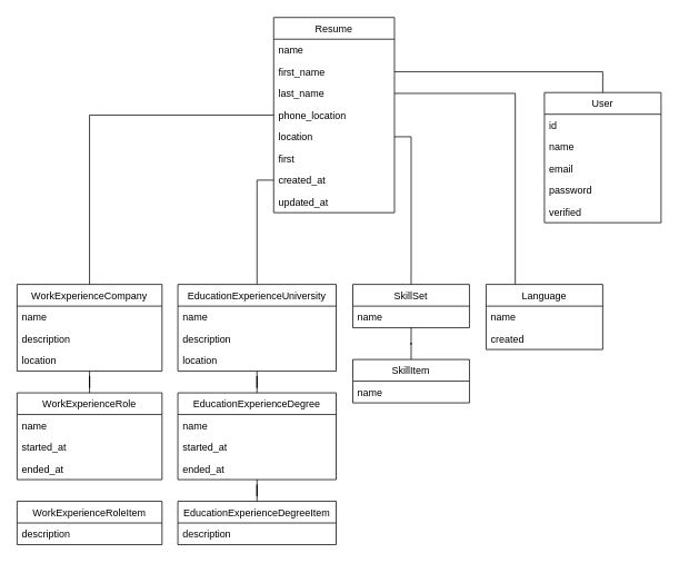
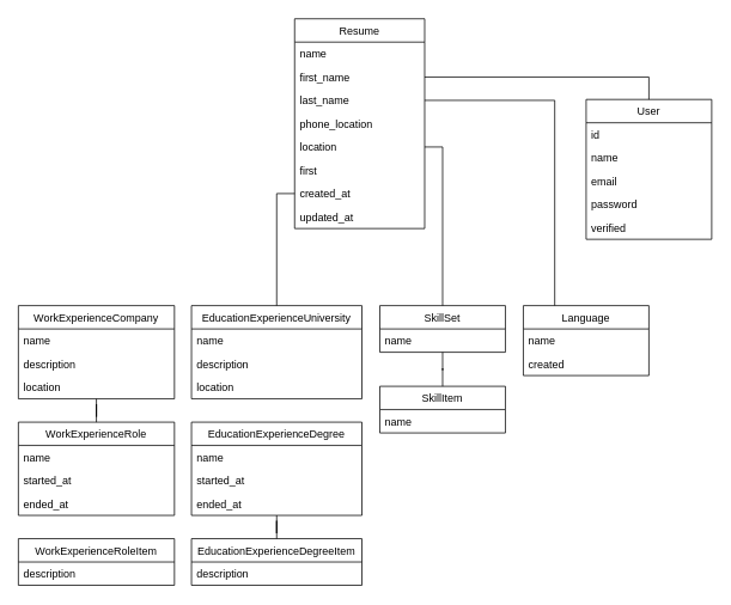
  <mxCell id="0" />
  <mxCell id="1" parent="0" />
  <mxCell id="2" value="User" style="swimlane;fontStyle=0;childLayout=stackLayout;horizontal=1;startSize=26;fillColor=none;horizontalStack=0;resizeParent=1;resizeParentMax=0;resizeLast=0;collapsible=1;marginBottom=0;" parent="1" vertex="1"><mxGeometry x="653" y="110" width="140" height="156" as="geometry" /></mxCell>
  <mxCell id="3" value="id" style="text;strokeColor=none;fillColor=none;align=left;verticalAlign=top;spacingLeft=4;spacingRight=4;overflow=hidden;rotatable=0;points=[[0,0.5],[1,0.5]];portConstraint=eastwest;" parent="2" vertex="1"><mxGeometry y="26" width="140" height="26" as="geometry" /></mxCell>
  <mxCell id="4" value="name" style="text;strokeColor=none;fillColor=none;align=left;verticalAlign=top;spacingLeft=4;spacingRight=4;overflow=hidden;rotatable=0;points=[[0,0.5],[1,0.5]];portConstraint=eastwest;" parent="2" vertex="1"><mxGeometry y="52" width="140" height="26" as="geometry" /></mxCell>
  <mxCell id="5" value="email" style="text;strokeColor=none;fillColor=none;align=left;verticalAlign=top;spacingLeft=4;spacingRight=4;overflow=hidden;rotatable=0;points=[[0,0.5],[1,0.5]];portConstraint=eastwest;" parent="2" vertex="1"><mxGeometry y="78" width="140" height="26" as="geometry" /></mxCell>
  <mxCell id="6" value="password" style="text;strokeColor=none;fillColor=none;align=left;verticalAlign=top;spacingLeft=4;spacingRight=4;overflow=hidden;rotatable=0;points=[[0,0.5],[1,0.5]];portConstraint=eastwest;" parent="2" vertex="1"><mxGeometry y="104" width="140" height="26" as="geometry" /></mxCell>
  <mxCell id="7" value="verified" style="text;strokeColor=none;fillColor=none;align=left;verticalAlign=top;spacingLeft=4;spacingRight=4;overflow=hidden;rotatable=0;points=[[0,0.5],[1,0.5]];portConstraint=eastwest;" parent="2" vertex="1"><mxGeometry y="130" width="140" height="26" as="geometry" /></mxCell>
- <mxCell id="8" style="edgeStyle=orthogonalEdgeStyle;rounded=0;orthogonalLoop=1;jettySize=auto;html=1;entryX=0.5;entryY=0;entryDx=0;entryDy=0;endArrow=none;endFill=0;strokeColor=#000000;" parent="1" source="9" target="19" edge="1"><mxGeometry relative="1" as="geometry" /></mxCell>
  <mxCell id="9" value="Resume" style="swimlane;fontStyle=0;childLayout=stackLayout;horizontal=1;startSize=26;fillColor=none;horizontalStack=0;resizeParent=1;resizeParentMax=0;resizeLast=0;collapsible=1;marginBottom=0;" parent="1" vertex="1"><mxGeometry x="328" y="20" width="145" height="234" as="geometry" /></mxCell>
  <mxCell id="10" value="name" style="text;strokeColor=none;fillColor=none;align=left;verticalAlign=top;spacingLeft=4;spacingRight=4;overflow=hidden;rotatable=0;points=[[0,0.5],[1,0.5]];portConstraint=eastwest;" parent="9" vertex="1"><mxGeometry y="26" width="145" height="26" as="geometry" /></mxCell>
  <mxCell id="11" value="first_name" style="text;strokeColor=none;fillColor=none;align=left;verticalAlign=top;spacingLeft=4;spacingRight=4;overflow=hidden;rotatable=0;points=[[0,0.5],[1,0.5]];portConstraint=eastwest;" parent="9" vertex="1"><mxGeometry y="52" width="145" height="26" as="geometry" /></mxCell>
  <mxCell id="12" value="last_name" style="text;strokeColor=none;fillColor=none;align=left;verticalAlign=top;spacingLeft=4;spacingRight=4;overflow=hidden;rotatable=0;points=[[0,0.5],[1,0.5]];portConstraint=eastwest;" parent="9" vertex="1"><mxGeometry y="78" width="145" height="26" as="geometry" /></mxCell>
  <mxCell id="13" value="phone_location" style="text;strokeColor=none;fillColor=none;align=left;verticalAlign=top;spacingLeft=4;spacingRight=4;overflow=hidden;rotatable=0;points=[[0,0.5],[1,0.5]];portConstraint=eastwest;" parent="9" vertex="1"><mxGeometry y="104" width="145" height="26" as="geometry" /></mxCell>
  <mxCell id="14" value="location" style="text;strokeColor=none;fillColor=none;align=left;verticalAlign=top;spacingLeft=4;spacingRight=4;overflow=hidden;rotatable=0;points=[[0,0.5],[1,0.5]];portConstraint=eastwest;" parent="9" vertex="1"><mxGeometry y="130" width="145" height="26" as="geometry" /></mxCell>
  <mxCell id="15" value="first" style="text;strokeColor=none;fillColor=none;align=left;verticalAlign=top;spacingLeft=4;spacingRight=4;overflow=hidden;rotatable=0;points=[[0,0.5],[1,0.5]];portConstraint=eastwest;" parent="9" vertex="1"><mxGeometry y="156" width="145" height="26" as="geometry" /></mxCell>
  <mxCell id="16" value="created_at" style="text;strokeColor=none;fillColor=none;align=left;verticalAlign=top;spacingLeft=4;spacingRight=4;overflow=hidden;rotatable=0;points=[[0,0.5],[1,0.5]];portConstraint=eastwest;" parent="9" vertex="1"><mxGeometry y="182" width="145" height="26" as="geometry" /></mxCell>
  <mxCell id="17" value="updated_at" style="text;strokeColor=none;fillColor=none;align=left;verticalAlign=top;spacingLeft=4;spacingRight=4;overflow=hidden;rotatable=0;points=[[0,0.5],[1,0.5]];portConstraint=eastwest;" parent="9" vertex="1"><mxGeometry y="208" width="145" height="26" as="geometry" /></mxCell>
  <mxCell id="18" style="edgeStyle=orthogonalEdgeStyle;rounded=0;orthogonalLoop=1;jettySize=auto;html=1;endArrow=none;endFill=0;strokeColor=#000000;" parent="1" source="19" target="23" edge="1"><mxGeometry relative="1" as="geometry" /></mxCell>
  <mxCell id="19" value="WorkExperienceCompany" style="swimlane;fontStyle=0;childLayout=stackLayout;horizontal=1;startSize=26;fillColor=none;horizontalStack=0;resizeParent=1;resizeParentMax=0;resizeLast=0;collapsible=1;marginBottom=0;" parent="1" vertex="1"><mxGeometry x="20" y="340" width="174" height="104" as="geometry" /></mxCell>
  <mxCell id="20" value="name" style="text;strokeColor=none;fillColor=none;align=left;verticalAlign=top;spacingLeft=4;spacingRight=4;overflow=hidden;rotatable=0;points=[[0,0.5],[1,0.5]];portConstraint=eastwest;" parent="19" vertex="1"><mxGeometry y="26" width="174" height="26" as="geometry" /></mxCell>
  <mxCell id="21" value="description" style="text;strokeColor=none;fillColor=none;align=left;verticalAlign=top;spacingLeft=4;spacingRight=4;overflow=hidden;rotatable=0;points=[[0,0.5],[1,0.5]];portConstraint=eastwest;" parent="19" vertex="1"><mxGeometry y="52" width="174" height="26" as="geometry" /></mxCell>
  <mxCell id="22" value="location" style="text;strokeColor=none;fillColor=none;align=left;verticalAlign=top;spacingLeft=4;spacingRight=4;overflow=hidden;rotatable=0;points=[[0,0.5],[1,0.5]];portConstraint=eastwest;" parent="19" vertex="1"><mxGeometry y="78" width="174" height="26" as="geometry" /></mxCell>
  <mxCell id="23" value="WorkExperienceRole" style="swimlane;fontStyle=0;childLayout=stackLayout;horizontal=1;startSize=26;fillColor=none;horizontalStack=0;resizeParent=1;resizeParentMax=0;resizeLast=0;collapsible=1;marginBottom=0;" parent="1" vertex="1"><mxGeometry x="20" y="470" width="174" height="104" as="geometry" /></mxCell>
  <mxCell id="24" value="name" style="text;strokeColor=none;fillColor=none;align=left;verticalAlign=top;spacingLeft=4;spacingRight=4;overflow=hidden;rotatable=0;points=[[0,0.5],[1,0.5]];portConstraint=eastwest;" parent="23" vertex="1"><mxGeometry y="26" width="174" height="26" as="geometry" /></mxCell>
  <mxCell id="25" value="started_at" style="text;strokeColor=none;fillColor=none;align=left;verticalAlign=top;spacingLeft=4;spacingRight=4;overflow=hidden;rotatable=0;points=[[0,0.5],[1,0.5]];portConstraint=eastwest;" parent="23" vertex="1"><mxGeometry y="52" width="174" height="26" as="geometry" /></mxCell>
  <mxCell id="26" value="ended_at" style="text;strokeColor=none;fillColor=none;align=left;verticalAlign=top;spacingLeft=4;spacingRight=4;overflow=hidden;rotatable=0;points=[[0,0.5],[1,0.5]];portConstraint=eastwest;" parent="23" vertex="1"><mxGeometry y="78" width="174" height="26" as="geometry" /></mxCell>
- <mxCell id="27" style="edgeStyle=orthogonalEdgeStyle;rounded=0;orthogonalLoop=1;jettySize=auto;html=1;endArrow=none;endFill=0;strokeColor=#000000;" parent="1" source="29" target="34" edge="1"><mxGeometry relative="1" as="geometry" /></mxCell>
  <mxCell id="28" style="edgeStyle=orthogonalEdgeStyle;rounded=0;orthogonalLoop=1;jettySize=auto;html=1;exitX=0.5;exitY=0;exitDx=0;exitDy=0;entryX=0;entryY=0.5;entryDx=0;entryDy=0;endArrow=none;endFill=0;strokeColor=#000000;" parent="1" source="29" target="16" edge="1"><mxGeometry relative="1" as="geometry" /></mxCell>
  <mxCell id="29" value="EducationExperienceUniversity" style="swimlane;fontStyle=0;childLayout=stackLayout;horizontal=1;startSize=26;fillColor=none;horizontalStack=0;resizeParent=1;resizeParentMax=0;resizeLast=0;collapsible=1;marginBottom=0;" parent="1" vertex="1"><mxGeometry x="213" y="340" width="190" height="104" as="geometry" /></mxCell>
  <mxCell id="30" value="name" style="text;strokeColor=none;fillColor=none;align=left;verticalAlign=top;spacingLeft=4;spacingRight=4;overflow=hidden;rotatable=0;points=[[0,0.5],[1,0.5]];portConstraint=eastwest;" parent="29" vertex="1"><mxGeometry y="26" width="190" height="26" as="geometry" /></mxCell>
  <mxCell id="31" value="description" style="text;strokeColor=none;fillColor=none;align=left;verticalAlign=top;spacingLeft=4;spacingRight=4;overflow=hidden;rotatable=0;points=[[0,0.5],[1,0.5]];portConstraint=eastwest;" parent="29" vertex="1"><mxGeometry y="52" width="190" height="26" as="geometry" /></mxCell>
  <mxCell id="32" value="location" style="text;strokeColor=none;fillColor=none;align=left;verticalAlign=top;spacingLeft=4;spacingRight=4;overflow=hidden;rotatable=0;points=[[0,0.5],[1,0.5]];portConstraint=eastwest;" parent="29" vertex="1"><mxGeometry y="78" width="190" height="26" as="geometry" /></mxCell>
  <mxCell id="33" style="edgeStyle=orthogonalEdgeStyle;rounded=0;orthogonalLoop=1;jettySize=auto;html=1;entryX=0.5;entryY=0;entryDx=0;entryDy=0;endArrow=none;endFill=0;strokeColor=#000000;" parent="1" source="34" target="51" edge="1"><mxGeometry relative="1" as="geometry" /></mxCell>
  <mxCell id="34" value="EducationExperienceDegree" style="swimlane;fontStyle=0;childLayout=stackLayout;horizontal=1;startSize=26;fillColor=none;horizontalStack=0;resizeParent=1;resizeParentMax=0;resizeLast=0;collapsible=1;marginBottom=0;" parent="1" vertex="1"><mxGeometry x="213" y="470" width="190" height="104" as="geometry" /></mxCell>
  <mxCell id="35" value="name" style="text;strokeColor=none;fillColor=none;align=left;verticalAlign=top;spacingLeft=4;spacingRight=4;overflow=hidden;rotatable=0;points=[[0,0.5],[1,0.5]];portConstraint=eastwest;" parent="34" vertex="1"><mxGeometry y="26" width="190" height="26" as="geometry" /></mxCell>
  <mxCell id="36" value="started_at" style="text;strokeColor=none;fillColor=none;align=left;verticalAlign=top;spacingLeft=4;spacingRight=4;overflow=hidden;rotatable=0;points=[[0,0.5],[1,0.5]];portConstraint=eastwest;" parent="34" vertex="1"><mxGeometry y="52" width="190" height="26" as="geometry" /></mxCell>
  <mxCell id="37" value="ended_at" style="text;strokeColor=none;fillColor=none;align=left;verticalAlign=top;spacingLeft=4;spacingRight=4;overflow=hidden;rotatable=0;points=[[0,0.5],[1,0.5]];portConstraint=eastwest;" parent="34" vertex="1"><mxGeometry y="78" width="190" height="26" as="geometry" /></mxCell>
  <mxCell id="38" style="edgeStyle=orthogonalEdgeStyle;rounded=0;orthogonalLoop=1;jettySize=auto;html=1;entryX=1;entryY=0.5;entryDx=0;entryDy=0;endArrow=none;endFill=0;strokeColor=#000000;" parent="1" source="40" target="14" edge="1"><mxGeometry relative="1" as="geometry" /></mxCell>
  <mxCell id="39" style="edgeStyle=orthogonalEdgeStyle;rounded=0;orthogonalLoop=1;jettySize=auto;html=1;entryX=0.5;entryY=0;entryDx=0;entryDy=0;endArrow=none;endFill=0;strokeColor=#000000;" parent="1" source="40" target="45" edge="1"><mxGeometry relative="1" as="geometry" /></mxCell>
  <mxCell id="40" value="SkillSet" style="swimlane;fontStyle=0;childLayout=stackLayout;horizontal=1;startSize=26;fillColor=none;horizontalStack=0;resizeParent=1;resizeParentMax=0;resizeLast=0;collapsible=1;marginBottom=0;" parent="1" vertex="1"><mxGeometry x="423" y="340" width="140" height="52" as="geometry" /></mxCell>
  <mxCell id="41" value="name" style="text;strokeColor=none;fillColor=none;align=left;verticalAlign=top;spacingLeft=4;spacingRight=4;overflow=hidden;rotatable=0;points=[[0,0.5],[1,0.5]];portConstraint=eastwest;" parent="40" vertex="1"><mxGeometry y="26" width="140" height="26" as="geometry" /></mxCell>
  <mxCell id="42" value="Language" style="swimlane;fontStyle=0;childLayout=stackLayout;horizontal=1;startSize=26;fillColor=none;horizontalStack=0;resizeParent=1;resizeParentMax=0;resizeLast=0;collapsible=1;marginBottom=0;" parent="1" vertex="1"><mxGeometry x="583" y="340" width="140" height="78" as="geometry" /></mxCell>
  <mxCell id="43" value="name" style="text;strokeColor=none;fillColor=none;align=left;verticalAlign=top;spacingLeft=4;spacingRight=4;overflow=hidden;rotatable=0;points=[[0,0.5],[1,0.5]];portConstraint=eastwest;" parent="42" vertex="1"><mxGeometry y="26" width="140" height="26" as="geometry" /></mxCell>
  <mxCell id="44" value="created" style="text;strokeColor=none;fillColor=none;align=left;verticalAlign=top;spacingLeft=4;spacingRight=4;overflow=hidden;rotatable=0;points=[[0,0.5],[1,0.5]];portConstraint=eastwest;" parent="42" vertex="1"><mxGeometry y="52" width="140" height="26" as="geometry" /></mxCell>
  <mxCell id="45" value="SkillItem" style="swimlane;fontStyle=0;childLayout=stackLayout;horizontal=1;startSize=26;fillColor=none;horizontalStack=0;resizeParent=1;resizeParentMax=0;resizeLast=0;collapsible=1;marginBottom=0;" parent="1" vertex="1"><mxGeometry x="423" y="430" width="140" height="52" as="geometry" /></mxCell>
  <mxCell id="46" value="name" style="text;strokeColor=none;fillColor=none;align=left;verticalAlign=top;spacingLeft=4;spacingRight=4;overflow=hidden;rotatable=0;points=[[0,0.5],[1,0.5]];portConstraint=eastwest;" parent="45" vertex="1"><mxGeometry y="26" width="140" height="26" as="geometry" /></mxCell>
  <mxCell id="47" value="WorkExperienceRoleItem" style="swimlane;fontStyle=0;childLayout=stackLayout;horizontal=1;startSize=26;fillColor=none;horizontalStack=0;resizeParent=1;resizeParentMax=0;resizeLast=0;collapsible=1;marginBottom=0;" parent="1" vertex="1"><mxGeometry x="20" y="600" width="174" height="52" as="geometry" /></mxCell>
  <mxCell id="48" value="description" style="text;strokeColor=none;fillColor=none;align=left;verticalAlign=top;spacingLeft=4;spacingRight=4;overflow=hidden;rotatable=0;points=[[0,0.5],[1,0.5]];portConstraint=eastwest;" parent="47" vertex="1"><mxGeometry y="26" width="174" height="26" as="geometry" /></mxCell>
  <mxCell id="49" style="edgeStyle=orthogonalEdgeStyle;orthogonalLoop=1;jettySize=auto;html=1;exitX=0.5;exitY=0;exitDx=0;exitDy=0;entryX=1;entryY=0.5;entryDx=0;entryDy=0;strokeColor=#000000;rounded=0;endArrow=none;endFill=0;" parent="1" source="2" target="11" edge="1"><mxGeometry relative="1" as="geometry" /></mxCell>
  <mxCell id="50" style="edgeStyle=orthogonalEdgeStyle;rounded=0;orthogonalLoop=1;jettySize=auto;html=1;exitX=1;exitY=0.5;exitDx=0;exitDy=0;entryX=0.25;entryY=0;entryDx=0;entryDy=0;endArrow=none;endFill=0;strokeColor=#000000;" parent="1" source="12" target="42" edge="1"><mxGeometry relative="1" as="geometry" /></mxCell>
  <mxCell id="51" value="EducationExperienceDegreeItem" style="swimlane;fontStyle=0;childLayout=stackLayout;horizontal=1;startSize=26;fillColor=none;horizontalStack=0;resizeParent=1;resizeParentMax=0;resizeLast=0;collapsible=1;marginBottom=0;" parent="1" vertex="1"><mxGeometry x="213" y="600" width="190" height="52" as="geometry" /></mxCell>
  <mxCell id="52" value="description" style="text;strokeColor=none;fillColor=none;align=left;verticalAlign=top;spacingLeft=4;spacingRight=4;overflow=hidden;rotatable=0;points=[[0,0.5],[1,0.5]];portConstraint=eastwest;" parent="51" vertex="1"><mxGeometry y="26" width="190" height="26" as="geometry" /></mxCell>
